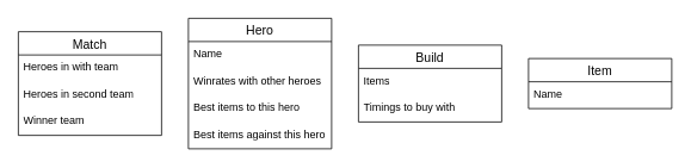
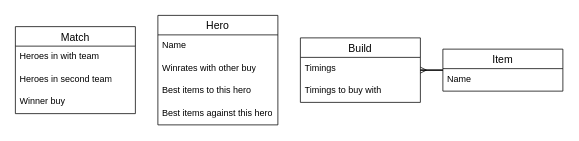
  <mxCell id="0" />
  <mxCell id="1" parent="0" />
  <mxCell id="2" value="Hero" style="swimlane;fontStyle=0;childLayout=stackLayout;horizontal=1;startSize=26;horizontalStack=0;resizeParent=1;resizeParentMax=0;resizeLast=0;collapsible=1;marginBottom=0;align=center;fontSize=14;" vertex="1" parent="1"><mxGeometry x="210" y="20" width="160" height="146" as="geometry" /></mxCell>
  <mxCell id="3" value="Name" style="text;strokeColor=none;fillColor=none;spacingLeft=4;spacingRight=4;overflow=hidden;rotatable=0;points=[[0,0.5],[1,0.5]];portConstraint=eastwest;fontSize=12;whiteSpace=wrap;html=1;" vertex="1" parent="2"><mxGeometry y="26" width="160" height="30" as="geometry" /></mxCell>
- <mxCell id="4" value="Winrates with other heroes" style="text;strokeColor=none;fillColor=none;spacingLeft=4;spacingRight=4;overflow=hidden;rotatable=0;points=[[0,0.5],[1,0.5]];portConstraint=eastwest;fontSize=12;whiteSpace=wrap;html=1;" vertex="1" parent="2"><mxGeometry y="56" width="160" height="30" as="geometry" /></mxCell>
+ <mxCell id="4" value="Winrates with other buy" style="text;strokeColor=none;fillColor=none;spacingLeft=4;spacingRight=4;overflow=hidden;rotatable=0;points=[[0,0.5],[1,0.5]];portConstraint=eastwest;fontSize=12;whiteSpace=wrap;html=1;" vertex="1" parent="2"><mxGeometry y="56" width="160" height="30" as="geometry" /></mxCell>
  <mxCell id="5" value="Best items to this hero" style="text;strokeColor=none;fillColor=none;spacingLeft=4;spacingRight=4;overflow=hidden;rotatable=0;points=[[0,0.5],[1,0.5]];portConstraint=eastwest;fontSize=12;whiteSpace=wrap;html=1;" vertex="1" parent="2"><mxGeometry y="86" width="160" height="30" as="geometry" /></mxCell>
  <mxCell id="6" value="Best items against this hero" style="text;strokeColor=none;fillColor=none;spacingLeft=4;spacingRight=4;overflow=hidden;rotatable=0;points=[[0,0.5],[1,0.5]];portConstraint=eastwest;fontSize=12;whiteSpace=wrap;html=1;" vertex="1" parent="2"><mxGeometry y="116" width="160" height="30" as="geometry" /></mxCell>
  <mxCell id="7" value="Build" style="swimlane;fontStyle=0;childLayout=stackLayout;horizontal=1;startSize=26;horizontalStack=0;resizeParent=1;resizeParentMax=0;resizeLast=0;collapsible=1;marginBottom=0;align=center;fontSize=14;" vertex="1" parent="1"><mxGeometry x="400" y="50" width="160" height="86" as="geometry" /></mxCell>
- <mxCell id="8" value="Items" style="text;strokeColor=none;fillColor=none;spacingLeft=4;spacingRight=4;overflow=hidden;rotatable=0;points=[[0,0.5],[1,0.5]];portConstraint=eastwest;fontSize=12;whiteSpace=wrap;html=1;" vertex="1" parent="7"><mxGeometry y="26" width="160" height="30" as="geometry" /></mxCell>
+ <mxCell id="8" value="Timings" style="text;strokeColor=none;fillColor=none;spacingLeft=4;spacingRight=4;overflow=hidden;rotatable=0;points=[[0,0.5],[1,0.5]];portConstraint=eastwest;fontSize=12;whiteSpace=wrap;html=1;" vertex="1" parent="7"><mxGeometry y="26" width="160" height="30" as="geometry" /></mxCell>
  <mxCell id="9" value="Timings to buy with" style="text;strokeColor=none;fillColor=none;spacingLeft=4;spacingRight=4;overflow=hidden;rotatable=0;points=[[0,0.5],[1,0.5]];portConstraint=eastwest;fontSize=12;whiteSpace=wrap;html=1;" vertex="1" parent="7"><mxGeometry y="56" width="160" height="30" as="geometry" /></mxCell>
  <mxCell id="10" value="Item" style="swimlane;fontStyle=0;childLayout=stackLayout;horizontal=1;startSize=26;horizontalStack=0;resizeParent=1;resizeParentMax=0;resizeLast=0;collapsible=1;marginBottom=0;align=center;fontSize=14;" vertex="1" parent="1"><mxGeometry x="590" y="65" width="160" height="56" as="geometry"><mxRectangle x="530" y="165" width="70" height="30" as="alternateBounds" /></mxGeometry></mxCell>
  <mxCell id="11" value="Name" style="text;strokeColor=none;fillColor=none;spacingLeft=4;spacingRight=4;overflow=hidden;rotatable=0;points=[[0,0.5],[1,0.5]];portConstraint=eastwest;fontSize=12;whiteSpace=wrap;html=1;" vertex="1" parent="10"><mxGeometry y="26" width="160" height="30" as="geometry" /></mxCell>
  <mxCell id="12" value="Match" style="swimlane;fontStyle=0;childLayout=stackLayout;horizontal=1;startSize=26;horizontalStack=0;resizeParent=1;resizeParentMax=0;resizeLast=0;collapsible=1;marginBottom=0;align=center;fontSize=14;" vertex="1" parent="1"><mxGeometry x="20" y="35" width="160" height="116" as="geometry"><mxRectangle x="80" y="300" width="80" height="30" as="alternateBounds" /></mxGeometry></mxCell>
  <mxCell id="13" value="Heroes in with team" style="text;strokeColor=none;fillColor=none;spacingLeft=4;spacingRight=4;overflow=hidden;rotatable=0;points=[[0,0.5],[1,0.5]];portConstraint=eastwest;fontSize=12;whiteSpace=wrap;html=1;" vertex="1" parent="12"><mxGeometry y="26" width="160" height="30" as="geometry" /></mxCell>
  <mxCell id="14" value="Heroes in second team" style="text;strokeColor=none;fillColor=none;spacingLeft=4;spacingRight=4;overflow=hidden;rotatable=0;points=[[0,0.5],[1,0.5]];portConstraint=eastwest;fontSize=12;whiteSpace=wrap;html=1;" vertex="1" parent="12"><mxGeometry y="56" width="160" height="30" as="geometry" /></mxCell>
- <mxCell id="15" value="Winner team" style="text;strokeColor=none;fillColor=none;spacingLeft=4;spacingRight=4;overflow=hidden;rotatable=0;points=[[0,0.5],[1,0.5]];portConstraint=eastwest;fontSize=12;whiteSpace=wrap;html=1;" vertex="1" parent="12"><mxGeometry y="86" width="160" height="30" as="geometry" /></mxCell>
+ <mxCell id="15" value="Winner buy" style="text;strokeColor=none;fillColor=none;spacingLeft=4;spacingRight=4;overflow=hidden;rotatable=0;points=[[0,0.5],[1,0.5]];portConstraint=eastwest;fontSize=12;whiteSpace=wrap;html=1;" vertex="1" parent="12"><mxGeometry y="86" width="160" height="30" as="geometry" /></mxCell>
+ <mxCell id="16" value="" style="edgeStyle=entityRelationEdgeStyle;fontSize=12;html=1;endArrow=ERmany;rounded=0;" edge="1" parent="1" source="10" target="7"><mxGeometry width="100" height="100" relative="1" as="geometry"><mxPoint x="627" y="260" as="sourcePoint" /><mxPoint x="727" y="160" as="targetPoint" /></mxGeometry></mxCell>
